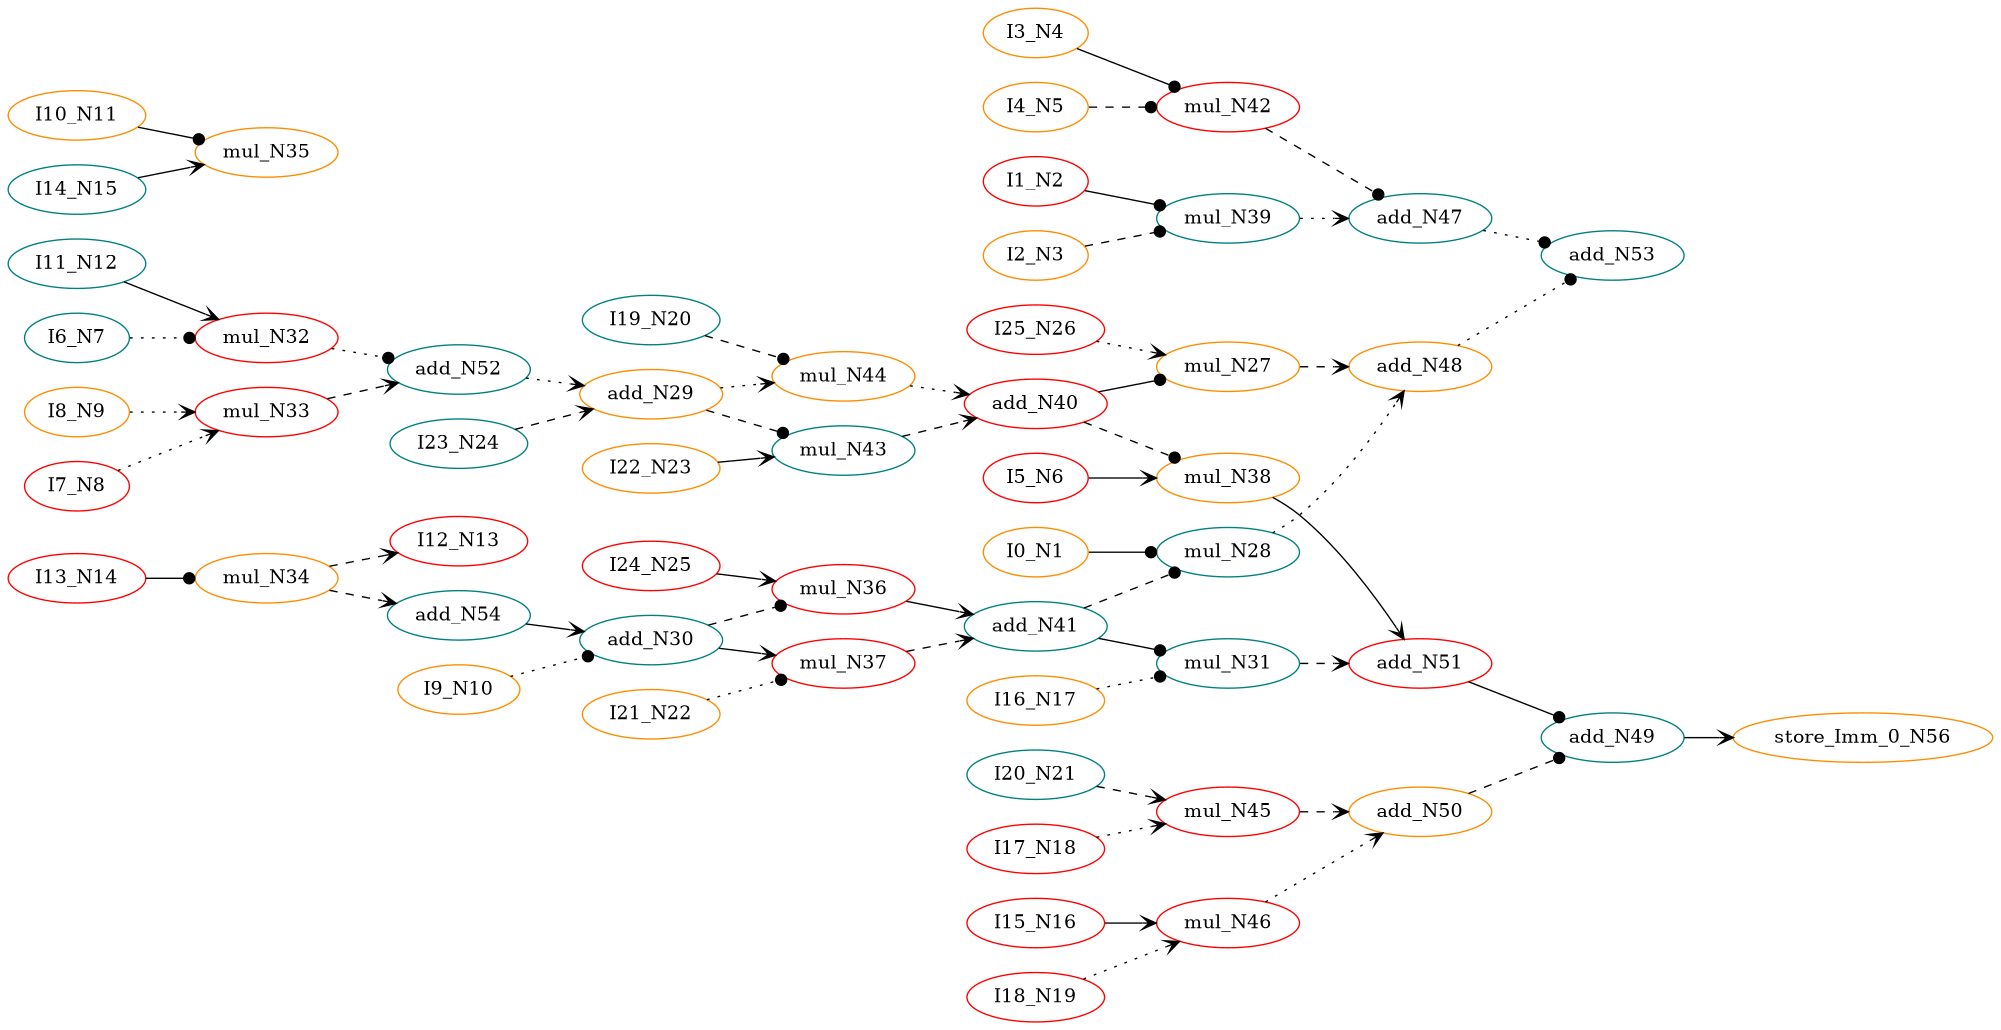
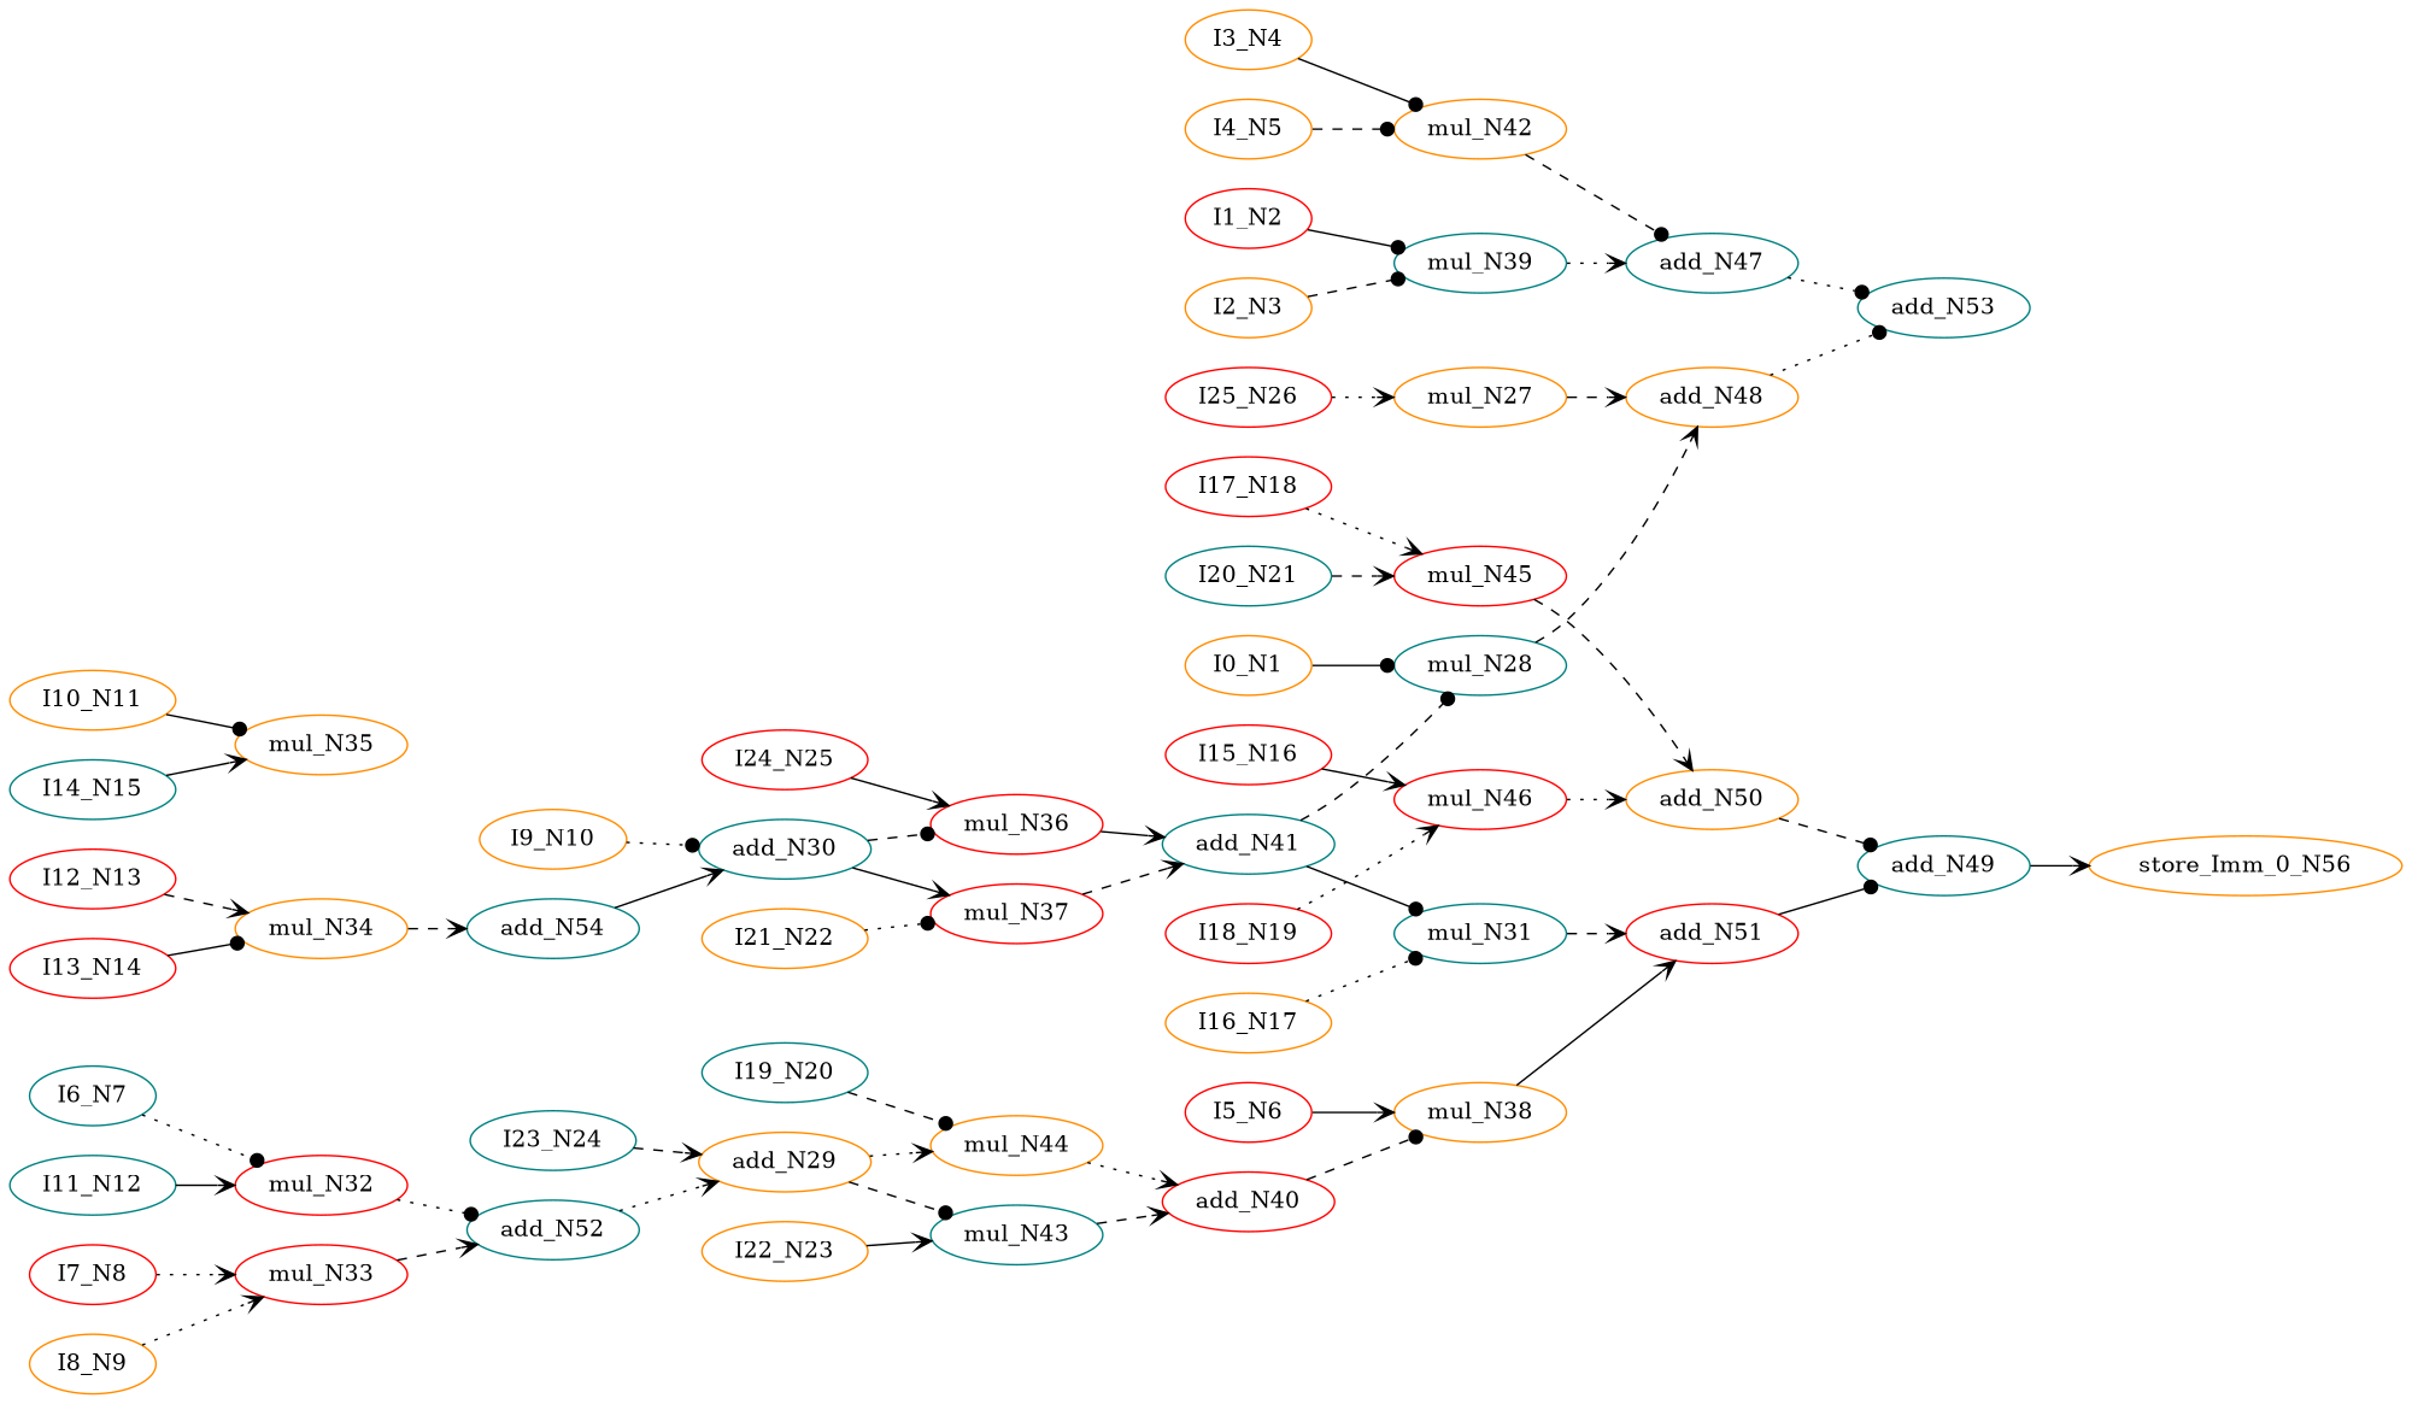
  digraph {
    rankdir=LR
    node [color=red ntype=operation]
    edge [arrowhead=vee style=solid]
    n1 [color=teal label=add_N54]
    n2 [color=teal label=add_N30]
    n3 [label=mul_N37]
    n4 [label=mul_N36]
    n5 [color=teal label=add_N49]
    n6 [color=darkorange label=store_Imm_0_N56]
    n7 [color=darkorange label=add_N48]
    n8 [color=teal label=add_N53]
    n9 [color=teal label=add_N41]
    n10 [color=teal label=mul_N28]
    n11 [color=teal label=mul_N31]
    n12 [label=add_N51]
    n13 [label=add_N40]
    n14 [color=darkorange label=mul_N27]
    n15 [color=darkorange label=mul_N38]
    n16 [color=teal label=mul_N43]
-   n17 [label=mul_N42]
+   n17 [color=darkorange label=mul_N42]
    n18 [color=teal label=add_N47]
    n19 [label=mul_N45]
    n20 [color=darkorange label=add_N50]
    n21 [color=darkorange label=mul_N44]
    n22 [label=mul_N46]
    n23 [color=darkorange label=add_N29]
    n24 [color=darkorange label=I22_N23 ntype=invar]
    n25 [color=darkorange label=I21_N22 ntype=invar]
    n26 [color=teal label=I20_N21 ntype=invar]
    n27 [color=teal label=I19_N20 ntype=invar]
    n28 [label=I25_N26 ntype=invar]
    n29 [label=I24_N25 ntype=invar]
    n30 [color=teal label=I23_N24 ntype=invar]
    n31 [label=I7_N8 ntype=invar]
    n32 [label=mul_N33]
    n33 [color=teal label=add_N52]
    n34 [color=darkorange label=I8_N9 ntype=invar]
    n35 [color=darkorange label=I0_N1 ntype=invar]
    n36 [label=I1_N2 ntype=invar]
    n37 [color=teal label=mul_N39]
    n38 [color=darkorange label=I2_N3 ntype=invar]
    n39 [color=darkorange label=I3_N4 ntype=invar]
    n40 [color=darkorange label=I4_N5 ntype=invar]
    n41 [label=I5_N6 ntype=invar]
    n42 [color=teal label=I6_N7 ntype=invar]
    n43 [label=mul_N32]
    n44 [color=teal label=I11_N12 ntype=invar]
    n45 [label=I12_N13 ntype=invar]
    n46 [color=darkorange label=mul_N34]
    n47 [color=darkorange label=I9_N10 ntype=invar]
    n48 [color=darkorange label=I10_N11 ntype=invar]
    n49 [color=darkorange label=mul_N35]
    n50 [label=I15_N16 ntype=invar]
    n51 [color=darkorange label=I16_N17 ntype=invar]
    n52 [label=I13_N14 ntype=invar]
    n53 [color=teal label=I14_N15 ntype=invar]
    n54 [label=I17_N18 ntype=invar]
    n55 [label=I18_N19 ntype=invar]
    n1 -> n2
    n2 -> n3
    n2 -> n4 [arrowhead=dot style=dashed]
    n3 -> n9 [style=dashed]
    n4 -> n9
    n5 -> n6
    n7 -> n8 [arrowhead=dot style=dotted]
    n9 -> n10 [arrowhead=dot style=dashed]
    n9 -> n11 [arrowhead=dot]
-   n10 -> n7 [style=dotted]
+   n10 -> n7 [style=dashed]
    n11 -> n12 [style=dashed]
    n12 -> n5 [arrowhead=dot]
-   n13 -> n14 [arrowhead=dot]
    n13 -> n15 [arrowhead=dot style=dashed]
    n14 -> n7 [style=dashed]
    n15 -> n12
    n16 -> n13 [style=dashed]
    n17 -> n18 [arrowhead=dot style=dashed]
    n18 -> n8 [arrowhead=dot style=dotted]
    n19 -> n20 [style=dashed]
    n20 -> n5 [arrowhead=dot style=dashed]
    n21 -> n13 [style=dotted]
    n22 -> n20 [style=dotted]
    n23 -> n16 [arrowhead=dot style=dashed]
    n23 -> n21 [style=dotted]
    n24 -> n16
    n25 -> n3 [arrowhead=dot style=dotted]
    n26 -> n19 [style=dashed]
    n27 -> n21 [arrowhead=dot style=dashed]
    n28 -> n14 [style=dotted]
    n29 -> n4
    n30 -> n23 [style=dashed]
    n31 -> n32 [style=dotted]
    n32 -> n33 [style=dashed]
    n33 -> n23 [style=dotted]
    n34 -> n32 [style=dotted]
    n35 -> n10 [arrowhead=dot]
    n36 -> n37 [arrowhead=dot]
    n37 -> n18 [style=dotted]
    n38 -> n37 [arrowhead=dot style=dashed]
    n39 -> n17 [arrowhead=dot]
    n40 -> n17 [arrowhead=dot style=dashed]
    n41 -> n15
    n42 -> n43 [arrowhead=dot style=dotted]
    n43 -> n33 [arrowhead=dot style=dotted]
    n44 -> n43
-   n46 -> n45 [style=dashed]
+   n45 -> n46 [style=dashed]
    n46 -> n1 [style=dashed]
    n47 -> n2 [arrowhead=dot style=dotted]
    n48 -> n49 [arrowhead=dot]
    n50 -> n22
    n51 -> n11 [arrowhead=dot style=dotted]
    n52 -> n46 [arrowhead=dot]
    n53 -> n49
    n54 -> n19 [style=dotted]
    n55 -> n22 [style=dotted]
  }
